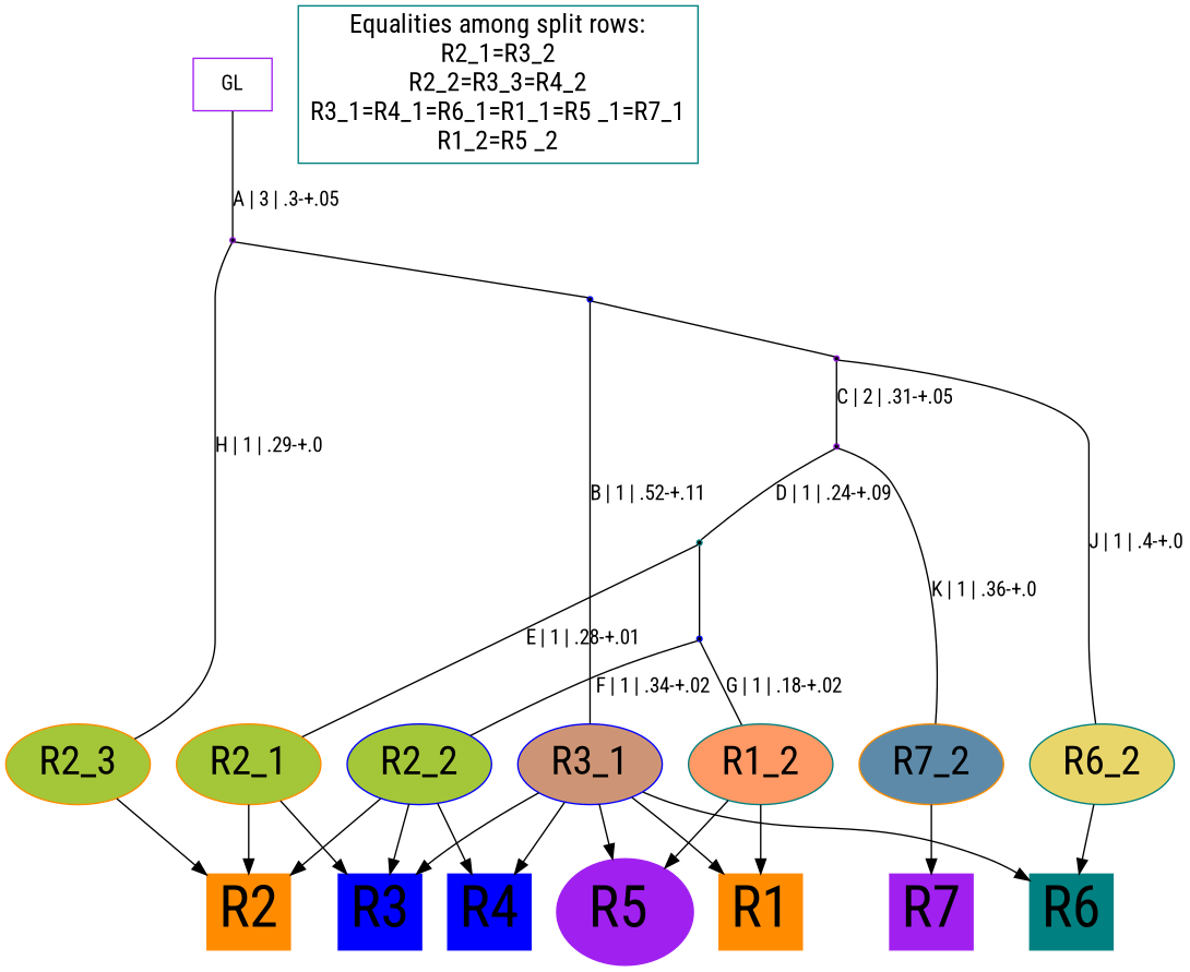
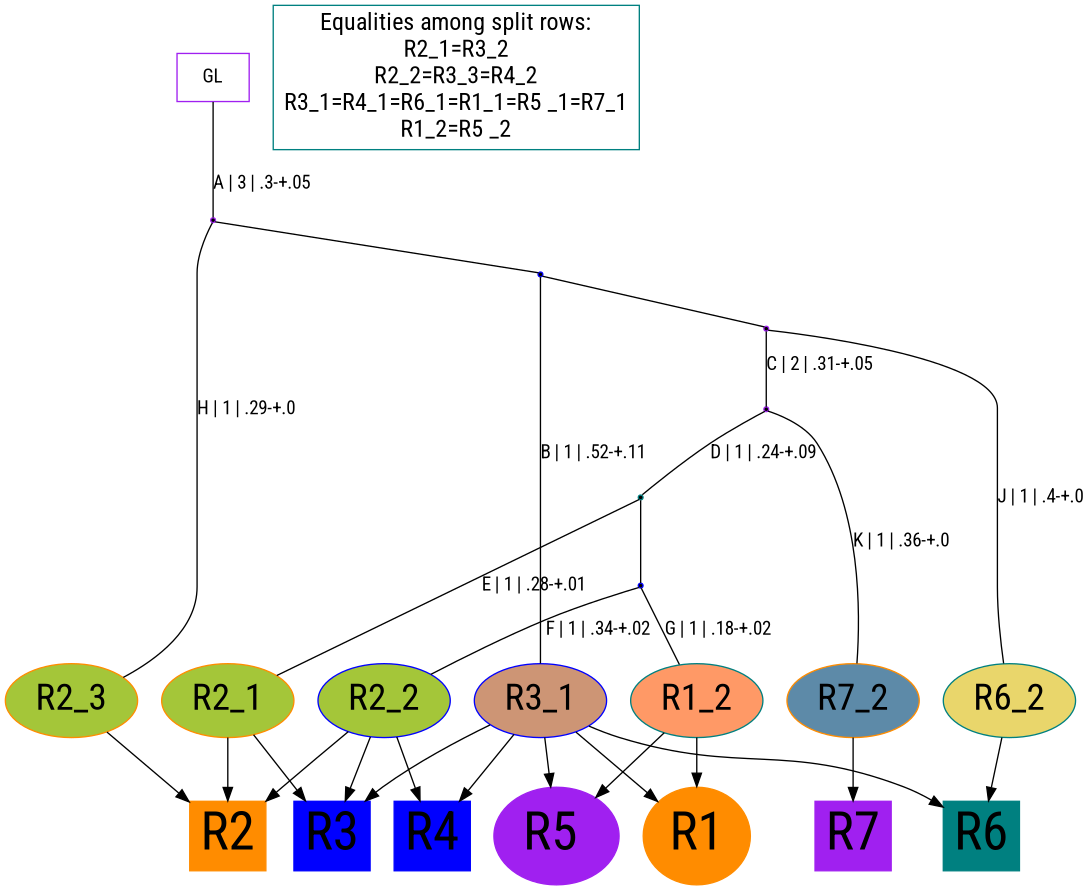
  digraph {
    fontname="Roboto Condensed"
    node [color=blue fontname="Roboto Condensed" shape=box style=filled]
    edge [arrowhead=normal fontname="Roboto Condensed"]
    n1 [color=darkorange fillcolor="#a4c639" fontsize=28 label=R2_1 shape=oval]
    n2 [fillcolor="#a4c639" fontsize=28 label=R2_2 shape=oval]
    n3 [color=darkorange fillcolor="#a4c639" fontsize=28 label=R2_3 shape=oval]
    n4 [fillcolor="#cd9575" fontsize=28 label=R3_1 shape=oval]
    n5 [color=teal fillcolor="#e9d66b" fontsize=28 label=R6_2 shape=oval]
    n6 [color=teal fillcolor="#ff9966" fontsize=28 label=R1_2 shape=oval]
    n7 [color=darkorange fillcolor="#5d8aa8" fontsize=28 label=R7_2 shape=oval]
    n8 [color=darkorange fontsize=40 label=R2]
    n9 [fontsize=40 label=R3]
    n10 [fontsize=40 label=R4]
    n11 [color=teal fontsize=40 label=R6]
-   n12 [color=darkorange fontsize=40 label=R1]
+   n12 [color=darkorange fontsize=40 label=R1 shape=ellipse]
    n13 [color=purple fontsize=40 label="R5 " shape=ellipse]
    n14 [color=purple fontsize=40 label=R7]
    n15 [color=teal fontsize=18 label="Equalities among split rows:\nR2_1=R3_2\nR2_2=R3_3=R4_2\nR3_1=R4_1=R6_1=R1_1=R5 _1=R7_1\nR1_2=R5 _2\n" style=""]
    Int1 [fillcolor=black shape=point]
    Int2 [color=teal fillcolor=black shape=point]
    Int3 [color=purple fillcolor=black shape=point]
    Int4 [color=purple fillcolor=black shape=point]
    Int5 [fillcolor=black shape=point]
    Int6 [color=purple fillcolor=black shape=point]
    n22 [color=purple fillcolor=white label=GL]
    subgraph sub_1 {
      rank=same
      n1
      n2
      n3
      n4
      n5
      n6
      n7
    }
    n1 -> n8
    n1 -> n9
    n2 -> n8
    n2 -> n9
    n2 -> n10
    n3 -> n8
    n4 -> n9
    n4 -> n10
    n4 -> n11
    n4 -> n12
    n4 -> n13
    n5 -> n11
    n6 -> n12
    n6 -> n13
    n7 -> n14
    Int1 -> n2 [arrowhead=none label="F | 1 | .34-+.02"]
    Int1 -> n6 [arrowhead=none label="G | 1 | .18-+.02"]
    Int2 -> n1 [arrowhead=none label="E | 1 | .28-+.01"]
    Int2 -> Int1 [arrowhead=none]
    Int3 -> n7 [arrowhead=none label="K | 1 | .36-+.0"]
    Int3 -> Int2 [arrowhead=none label="D | 1 | .24-+.09"]
    Int4 -> n5 [arrowhead=none label="J | 1 | .4-+.0"]
    Int4 -> Int3 [arrowhead=none label="C | 2 | .31-+.05"]
    Int5 -> n4 [arrowhead=none label="B | 1 | .52-+.11"]
    Int5 -> Int4 [arrowhead=none]
    Int6 -> n3 [arrowhead=none label="H | 1 | .29-+.0"]
    Int6 -> Int5 [arrowhead=none]
    n22 -> Int6 [arrowhead=none label="A | 3 | .3-+.05"]
  }
